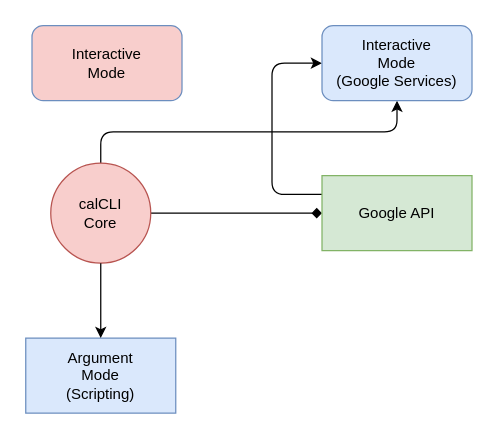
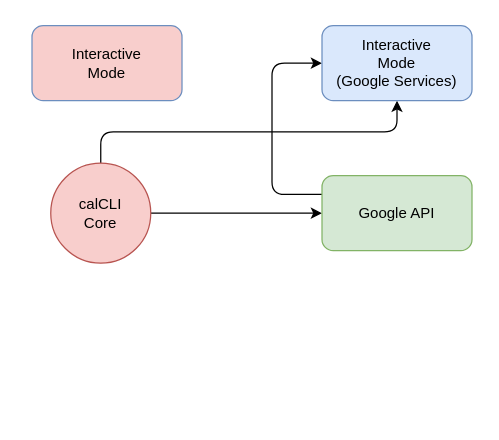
  <mxCell id="0" />
  <mxCell id="1" parent="0" />
- <mxCell id="2" style="edgeStyle=orthogonalEdgeStyle;orthogonalLoop=1;jettySize=auto;html=1;exitX=1;exitY=0.5;exitDx=0;exitDy=0;entryX=0;entryY=0.5;entryDx=0;entryDy=0;rounded=1;endArrow=diamond;" edge="1" parent="1" source="4" target="6"><mxGeometry relative="1" as="geometry"><Array as="points"><mxPoint x="257" y="170" /></Array></mxGeometry></mxCell>
+ <mxCell id="2" style="edgeStyle=orthogonalEdgeStyle;orthogonalLoop=1;jettySize=auto;html=1;exitX=1;exitY=0.5;exitDx=0;exitDy=0;entryX=0;entryY=0.5;entryDx=0;entryDy=0;rounded=1;" edge="1" parent="1" source="4" target="6"><mxGeometry relative="1" as="geometry"><Array as="points"><mxPoint x="257" y="170" /></Array></mxGeometry></mxCell>
  <mxCell id="3" style="edgeStyle=orthogonalEdgeStyle;rounded=1;orthogonalLoop=1;jettySize=auto;html=1;exitX=0.5;exitY=0;exitDx=0;exitDy=0;" edge="1" parent="1" source="4" target="9"><mxGeometry relative="1" as="geometry" /></mxCell>
  <mxCell id="4" value="calCLI&lt;br&gt;Core" style="ellipse;whiteSpace=wrap;html=1;aspect=fixed;fillColor=#f8cecc;strokeColor=#b85450;" vertex="1" parent="1"><mxGeometry x="40" y="130" width="80" height="80" as="geometry" /></mxCell>
  <mxCell id="5" style="edgeStyle=orthogonalEdgeStyle;rounded=1;orthogonalLoop=1;jettySize=auto;html=1;exitX=0;exitY=0.25;exitDx=0;exitDy=0;entryX=0;entryY=0.5;entryDx=0;entryDy=0;" edge="1" parent="1" source="6" target="9"><mxGeometry relative="1" as="geometry"><Array as="points"><mxPoint x="217" y="155" /><mxPoint x="217" y="50" /></Array></mxGeometry></mxCell>
- <mxCell id="6" value="Google API" style="whiteSpace=wrap;html=1;fillColor=#d5e8d4;strokeColor=#82b366;rounded=0;" vertex="1" parent="1"><mxGeometry x="257" y="140" width="120" height="60" as="geometry" /></mxCell>
+ <mxCell id="6" value="Google API" style="rounded=1;whiteSpace=wrap;html=1;fillColor=#d5e8d4;strokeColor=#82b366;" vertex="1" parent="1"><mxGeometry x="257" y="140" width="120" height="60" as="geometry" /></mxCell>
  <mxCell id="7" value="Interactive&lt;br&gt;Mode" style="rounded=1;whiteSpace=wrap;html=1;fillColor=#f8cecc;strokeColor=#6c8ebf;" vertex="1" parent="1"><mxGeometry x="25" y="20" width="120" height="60" as="geometry" /></mxCell>
- <mxCell id="8" value="Argument&lt;br&gt;Mode&lt;br&gt;(Scripting)" style="rounded=0;whiteSpace=wrap;html=1;fillColor=#dae8fc;strokeColor=#6c8ebf;" vertex="1" parent="1"><mxGeometry x="20" y="270" width="120" height="60" as="geometry" /></mxCell>
  <mxCell id="9" value="Interactive&lt;br&gt;Mode&lt;br&gt;(Google Services)" style="rounded=1;whiteSpace=wrap;html=1;fillColor=#dae8fc;strokeColor=#6c8ebf;" vertex="1" parent="1"><mxGeometry x="257" y="20" width="120" height="60" as="geometry" /></mxCell>
- <mxCell id="10" value="" style="endArrow=classic;html=1;rounded=0;exitX=0.5;exitY=1;exitDx=0;exitDy=0;entryX=0.5;entryY=0;entryDx=0;entryDy=0;" edge="1" parent="1" source="4" target="8"><mxGeometry width="50" height="50" relative="1" as="geometry"><mxPoint x="57" y="160" as="sourcePoint" /><mxPoint x="107" y="110" as="targetPoint" /></mxGeometry></mxCell>
